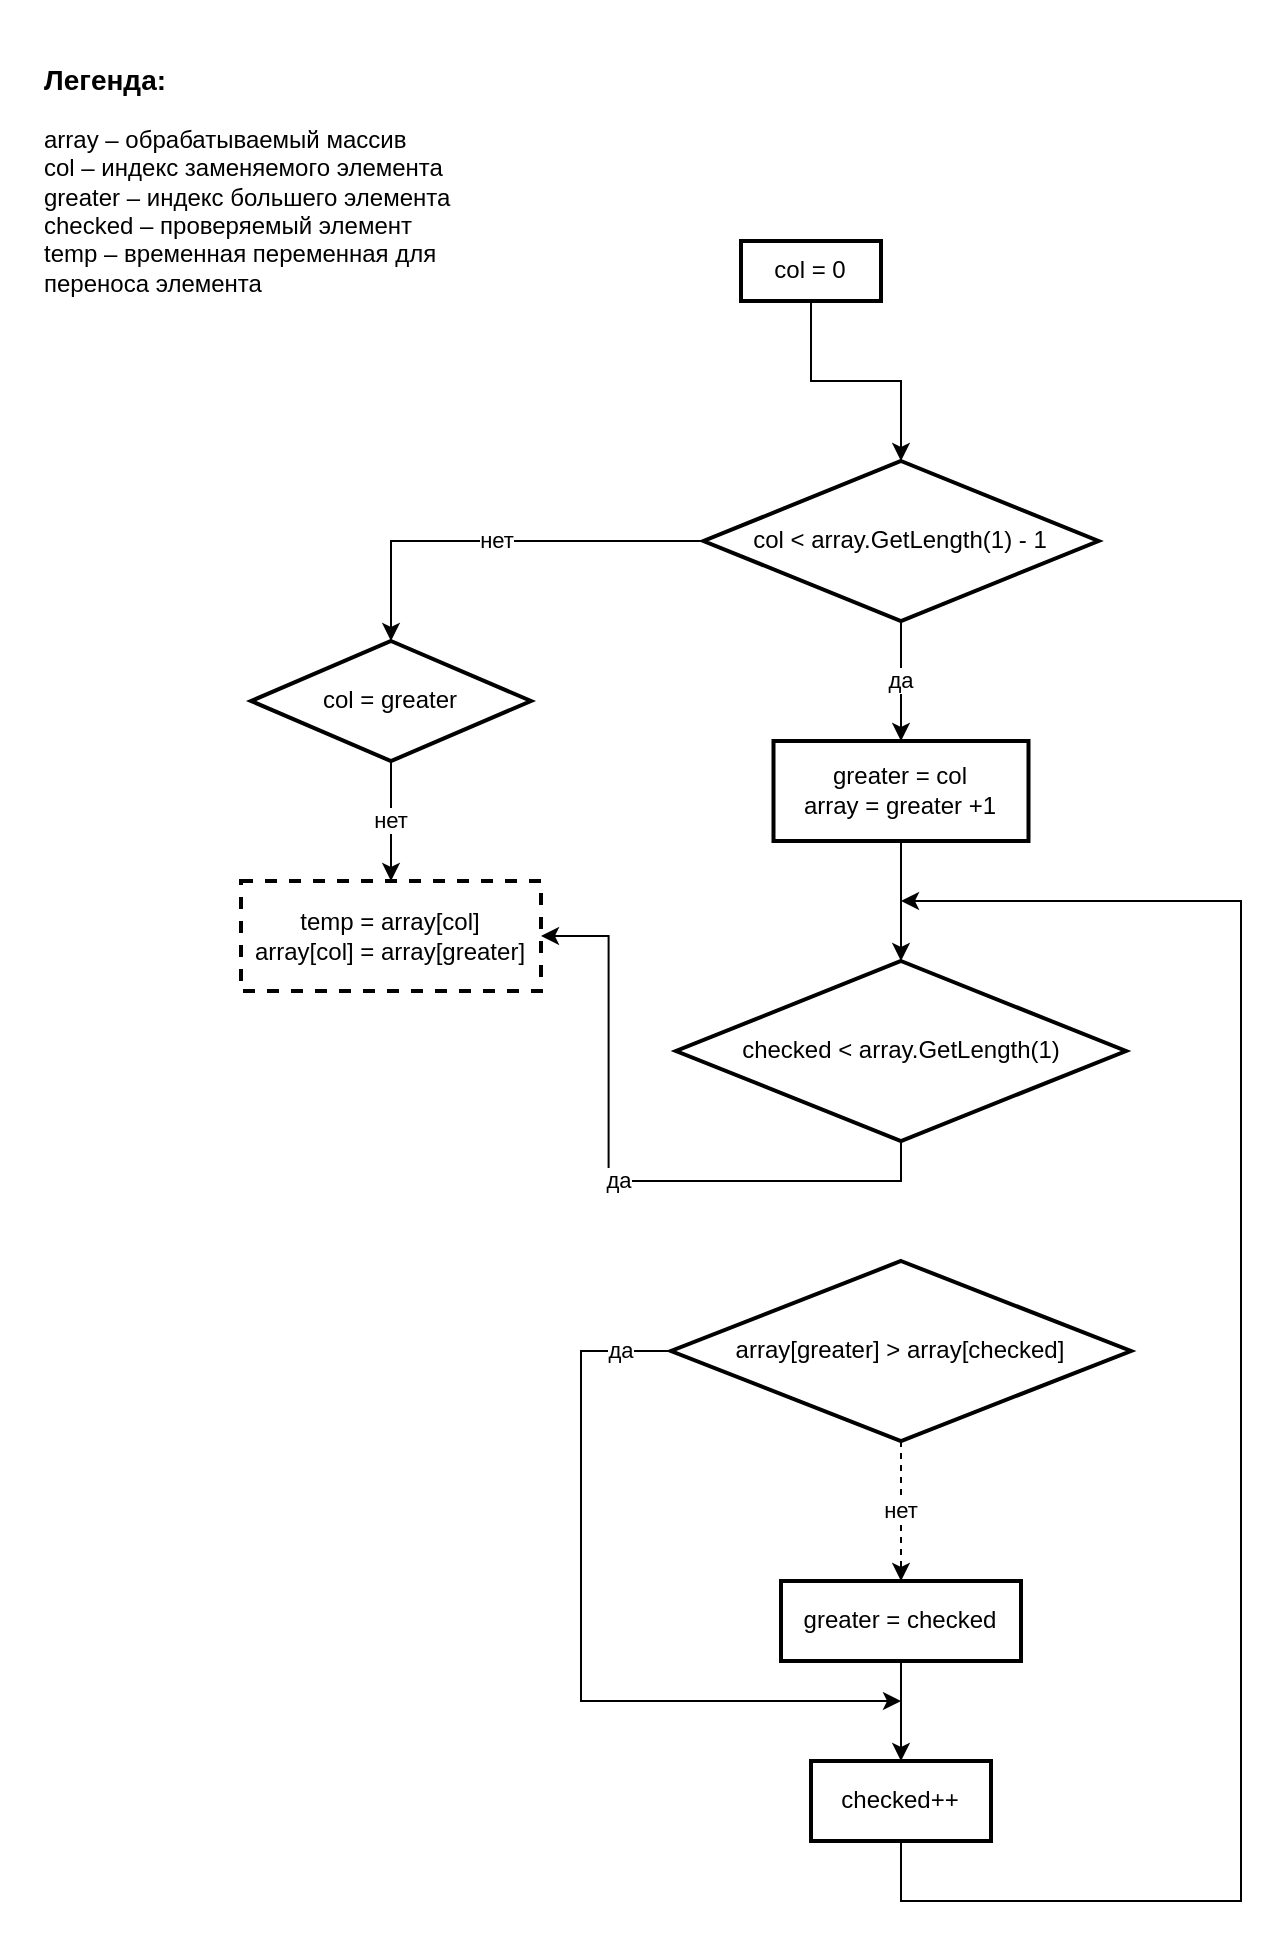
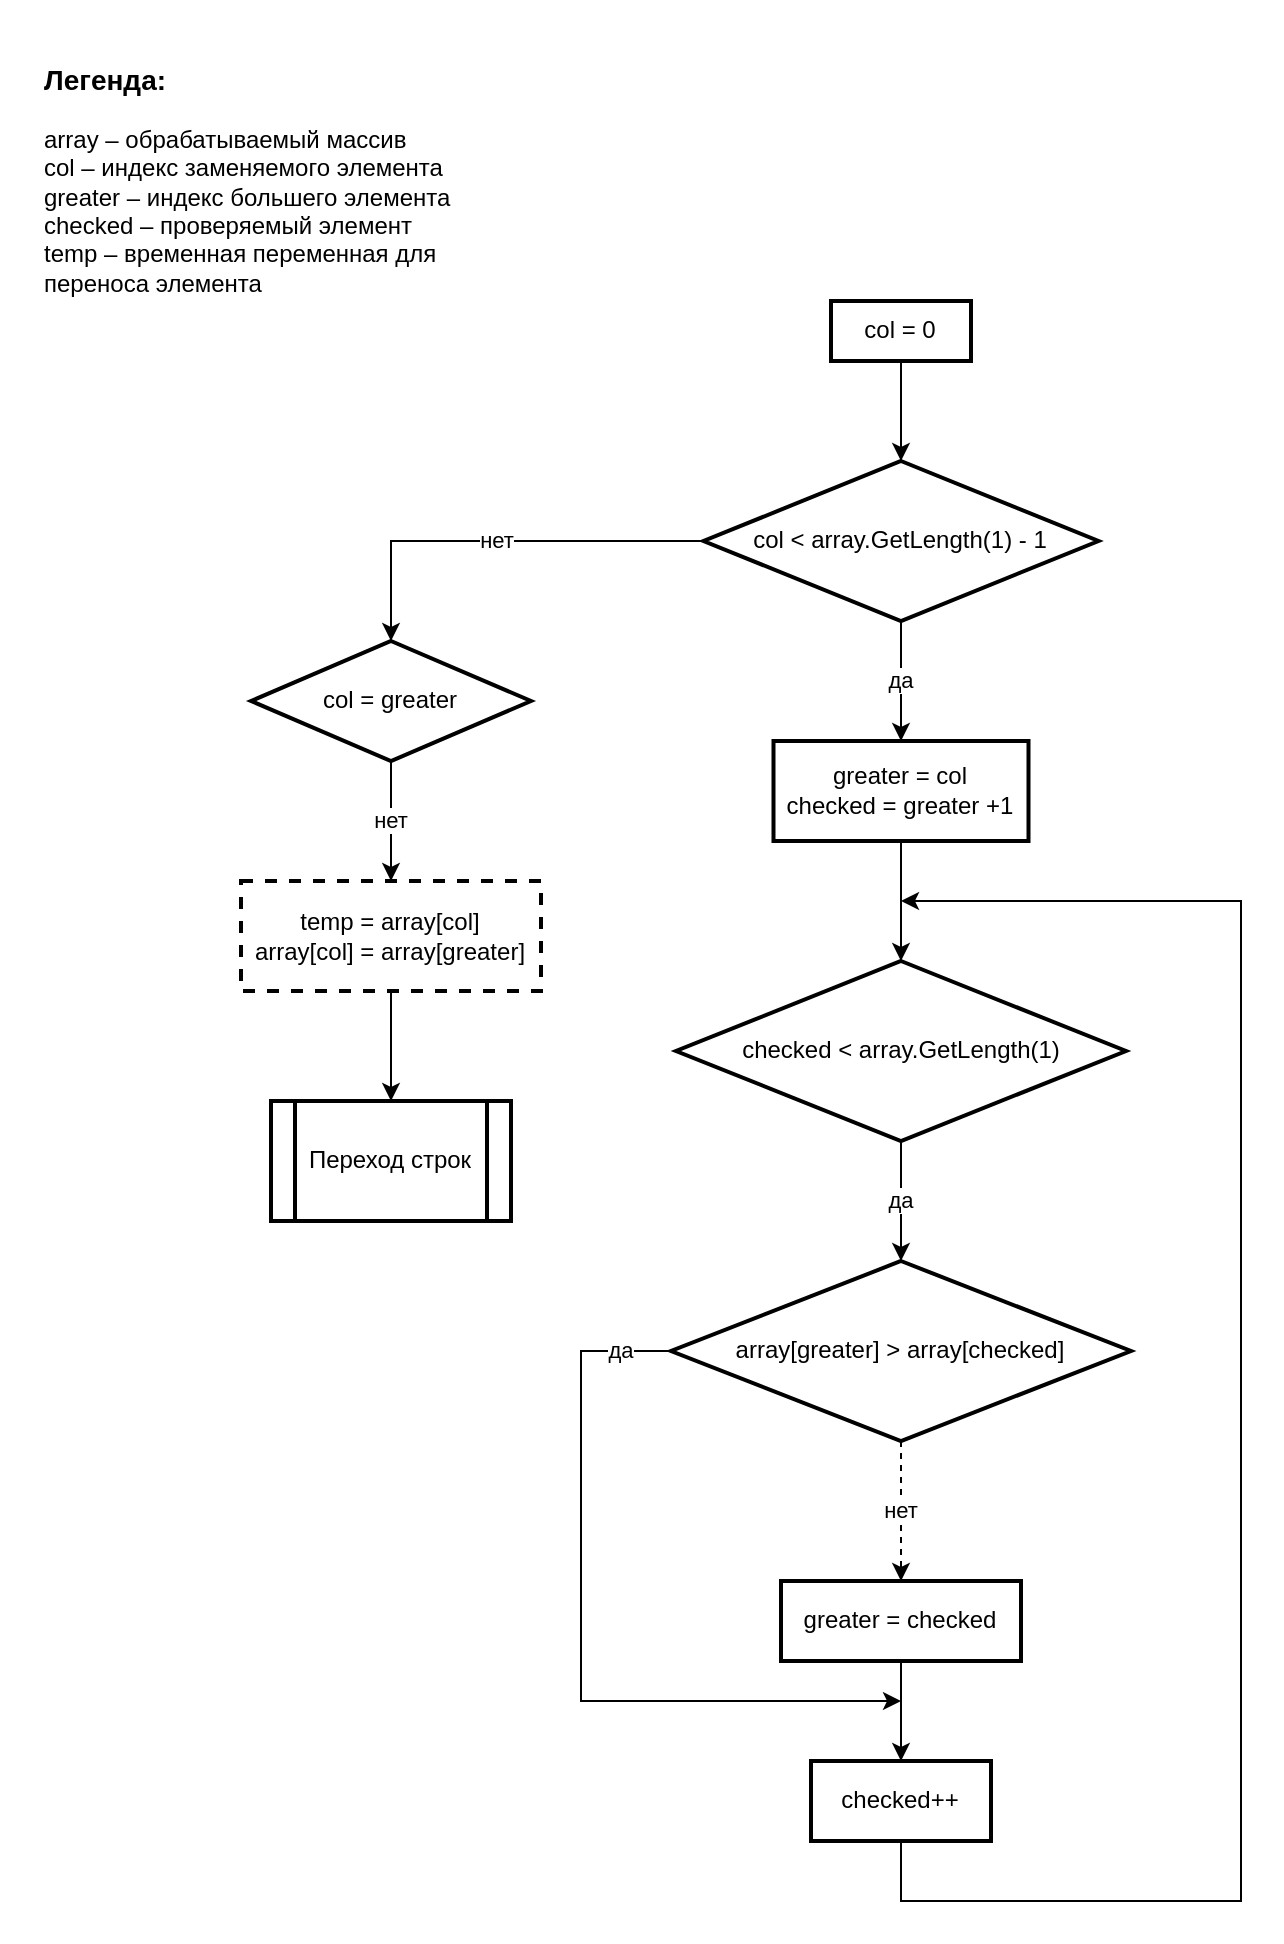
  <mxCell id="0" />
  <mxCell id="1" parent="0" />
  <mxCell id="2" value="&lt;div style=&quot;&quot;&gt;&lt;span style=&quot;background-color: initial;&quot;&gt;&lt;b&gt;&lt;font style=&quot;font-size: 14px;&quot;&gt;Легенда:&lt;/font&gt;&lt;/b&gt;&lt;/span&gt;&lt;/div&gt;&lt;div style=&quot;&quot;&gt;&lt;br&gt;&lt;/div&gt;&lt;div style=&quot;&quot;&gt;&lt;span style=&quot;background-color: initial;&quot;&gt;array – обрабатываемый массив&lt;/span&gt;&lt;/div&gt;&lt;div style=&quot;&quot;&gt;&lt;span style=&quot;background-color: initial;&quot;&gt;col – индекс заменяемого элемента&lt;/span&gt;&lt;/div&gt;&lt;div style=&quot;&quot;&gt;&lt;span style=&quot;background-color: initial;&quot;&gt;greater – индекс большего элемента&lt;br&gt;&lt;/span&gt;&lt;/div&gt;&lt;div style=&quot;&quot;&gt;&lt;span style=&quot;background-color: initial;&quot;&gt;checked – проверяемый элемент&lt;/span&gt;&lt;/div&gt;&lt;div style=&quot;&quot;&gt;&lt;span style=&quot;background-color: initial;&quot;&gt;temp – временная переменная для переноса элемента&lt;/span&gt;&lt;/div&gt;" style="text;html=1;strokeColor=none;fillColor=none;align=left;verticalAlign=middle;whiteSpace=wrap;rounded=0;" vertex="1" parent="1"><mxGeometry x="20" y="20" width="210" height="140" as="geometry" /></mxCell>
+ <mxCell id="3" style="edgeStyle=orthogonalEdgeStyle;rounded=0;orthogonalLoop=1;jettySize=auto;html=1;exitX=0.5;exitY=1;exitDx=0;exitDy=0;entryX=0.5;entryY=0;entryDx=0;entryDy=0;" edge="1" parent="1" source="4" target="23"><mxGeometry relative="1" as="geometry" /></mxCell>
  <mxCell id="4" value="temp = array[col]&lt;br&gt;array[col] = array[greater]" style="rounded=1;whiteSpace=wrap;html=1;absoluteArcSize=1;arcSize=0;strokeWidth=2;dashed=1;" vertex="1" parent="1"><mxGeometry x="120" y="440" width="150" height="55" as="geometry" /></mxCell>
  <mxCell id="5" value="да" style="edgeStyle=orthogonalEdgeStyle;rounded=0;orthogonalLoop=1;jettySize=auto;html=1;exitX=0.5;exitY=1;exitDx=0;exitDy=0;entryX=0.5;entryY=0;entryDx=0;entryDy=0;" edge="1" parent="1" source="7" target="10"><mxGeometry relative="1" as="geometry" /></mxCell>
  <mxCell id="6" value="нет" style="edgeStyle=orthogonalEdgeStyle;rounded=0;orthogonalLoop=1;jettySize=auto;html=1;exitX=0;exitY=0.5;exitDx=0;exitDy=0;entryX=0.5;entryY=0;entryDx=0;entryDy=0;" edge="1" parent="1" source="7" target="22"><mxGeometry relative="1" as="geometry" /></mxCell>
  <mxCell id="7" value="col &amp;lt; array.GetLength(1) - 1" style="rhombus;whiteSpace=wrap;html=1;strokeWidth=2;" vertex="1" parent="1"><mxGeometry x="351.25" y="230" width="197.5" height="80" as="geometry" /></mxCell>
  <mxCell id="8" style="edgeStyle=orthogonalEdgeStyle;rounded=0;orthogonalLoop=1;jettySize=auto;html=1;exitX=0.5;exitY=1;exitDx=0;exitDy=0;entryX=0.5;entryY=0;entryDx=0;entryDy=0;" edge="1" parent="1" source="9" target="7"><mxGeometry relative="1" as="geometry" /></mxCell>
- <mxCell id="9" value="col = 0" style="rounded=1;whiteSpace=wrap;html=1;absoluteArcSize=1;arcSize=0;strokeWidth=2;" vertex="1" parent="1"><mxGeometry x="370" y="120" width="70" height="30" as="geometry" /></mxCell>
- <mxCell id="10" value="greater = col&lt;br&gt;array = greater +1" style="rounded=1;whiteSpace=wrap;html=1;absoluteArcSize=1;arcSize=0;strokeWidth=2;" vertex="1" parent="1"><mxGeometry x="386.25" y="370" width="127.5" height="50" as="geometry" /></mxCell>
+ <mxCell id="9" value="col = 0" style="rounded=1;whiteSpace=wrap;html=1;absoluteArcSize=1;arcSize=0;strokeWidth=2;" vertex="1" parent="1"><mxGeometry x="415" y="150" width="70" height="30" as="geometry" /></mxCell>
+ <mxCell id="10" value="greater = col&lt;br&gt;checked = greater +1" style="rounded=1;whiteSpace=wrap;html=1;absoluteArcSize=1;arcSize=0;strokeWidth=2;" vertex="1" parent="1"><mxGeometry x="386.25" y="370" width="127.5" height="50" as="geometry" /></mxCell>
  <mxCell id="11" value="нет" style="edgeStyle=orthogonalEdgeStyle;rounded=0;orthogonalLoop=1;jettySize=auto;html=1;exitX=0.5;exitY=1;exitDx=0;exitDy=0;entryX=0.5;entryY=0;entryDx=0;entryDy=0;dashed=1;" edge="1" parent="1" source="13" target="15"><mxGeometry relative="1" as="geometry" /></mxCell>
  <mxCell id="12" value="да" style="edgeStyle=orthogonalEdgeStyle;rounded=0;orthogonalLoop=1;jettySize=auto;html=1;exitX=0;exitY=0.5;exitDx=0;exitDy=0;" edge="1" parent="1" source="13"><mxGeometry x="-0.868" relative="1" as="geometry"><mxPoint x="450" y="850" as="targetPoint" /><Array as="points"><mxPoint x="290" y="675" /><mxPoint x="290" y="850" /></Array><mxPoint as="offset" /></mxGeometry></mxCell>
  <mxCell id="13" value="array[greater] &amp;gt; array[checked]" style="rhombus;whiteSpace=wrap;html=1;strokeWidth=2;" vertex="1" parent="1"><mxGeometry x="335" y="630" width="230" height="90" as="geometry" /></mxCell>
  <mxCell id="14" style="edgeStyle=orthogonalEdgeStyle;rounded=0;orthogonalLoop=1;jettySize=auto;html=1;exitX=0.5;exitY=1;exitDx=0;exitDy=0;entryX=0.5;entryY=0;entryDx=0;entryDy=0;" edge="1" parent="1" source="15" target="20"><mxGeometry relative="1" as="geometry" /></mxCell>
  <mxCell id="15" value="greater = checked" style="rounded=1;whiteSpace=wrap;html=1;absoluteArcSize=1;arcSize=0;strokeWidth=2;" vertex="1" parent="1"><mxGeometry x="390" y="790" width="120" height="40" as="geometry" /></mxCell>
  <mxCell id="16" style="edgeStyle=orthogonalEdgeStyle;rounded=0;orthogonalLoop=1;jettySize=auto;html=1;exitX=0.5;exitY=1;exitDx=0;exitDy=0;entryX=0.5;entryY=0;entryDx=0;entryDy=0;" edge="1" parent="1" source="10" target="18"><mxGeometry relative="1" as="geometry"><mxPoint x="450" y="490" as="sourcePoint" /></mxGeometry></mxCell>
- <mxCell id="17" value="да" style="edgeStyle=orthogonalEdgeStyle;rounded=0;orthogonalLoop=1;jettySize=auto;html=1;exitX=0.5;exitY=1;exitDx=0;exitDy=0;" edge="1" parent="1" source="18" target="4"><mxGeometry relative="1" as="geometry" /></mxCell>
+ <mxCell id="17" value="да" style="edgeStyle=orthogonalEdgeStyle;rounded=0;orthogonalLoop=1;jettySize=auto;html=1;exitX=0.5;exitY=1;exitDx=0;exitDy=0;entryX=0.5;entryY=0;entryDx=0;entryDy=0;" edge="1" parent="1" source="18" target="13"><mxGeometry relative="1" as="geometry" /></mxCell>
  <mxCell id="18" value="checked &amp;lt; array.GetLength(1)" style="rhombus;whiteSpace=wrap;html=1;strokeWidth=2;" vertex="1" parent="1"><mxGeometry x="337.5" y="480" width="225" height="90" as="geometry" /></mxCell>
  <mxCell id="19" style="edgeStyle=orthogonalEdgeStyle;rounded=0;orthogonalLoop=1;jettySize=auto;html=1;exitX=0.5;exitY=1;exitDx=0;exitDy=0;" edge="1" parent="1" source="20"><mxGeometry relative="1" as="geometry"><mxPoint x="450" y="450" as="targetPoint" /><Array as="points"><mxPoint x="450" y="950" /><mxPoint x="620" y="950" /><mxPoint x="620" y="450" /></Array></mxGeometry></mxCell>
  <mxCell id="20" value="checked++" style="rounded=1;whiteSpace=wrap;html=1;absoluteArcSize=1;arcSize=0;strokeWidth=2;" vertex="1" parent="1"><mxGeometry x="405" y="880" width="90" height="40" as="geometry" /></mxCell>
  <mxCell id="21" value="нет" style="edgeStyle=orthogonalEdgeStyle;rounded=0;orthogonalLoop=1;jettySize=auto;html=1;exitX=0.5;exitY=1;exitDx=0;exitDy=0;entryX=0.5;entryY=0;entryDx=0;entryDy=0;" edge="1" parent="1" source="22" target="4"><mxGeometry relative="1" as="geometry" /></mxCell>
  <mxCell id="22" value="col = greater" style="rhombus;whiteSpace=wrap;html=1;strokeWidth=2;" vertex="1" parent="1"><mxGeometry x="125" y="320" width="140" height="60" as="geometry" /></mxCell>
+ <mxCell id="23" value="Переход строк" style="shape=process;whiteSpace=wrap;html=1;backgroundOutline=1;strokeWidth=2;" vertex="1" parent="1"><mxGeometry x="135" y="550" width="120" height="60" as="geometry" /></mxCell>
